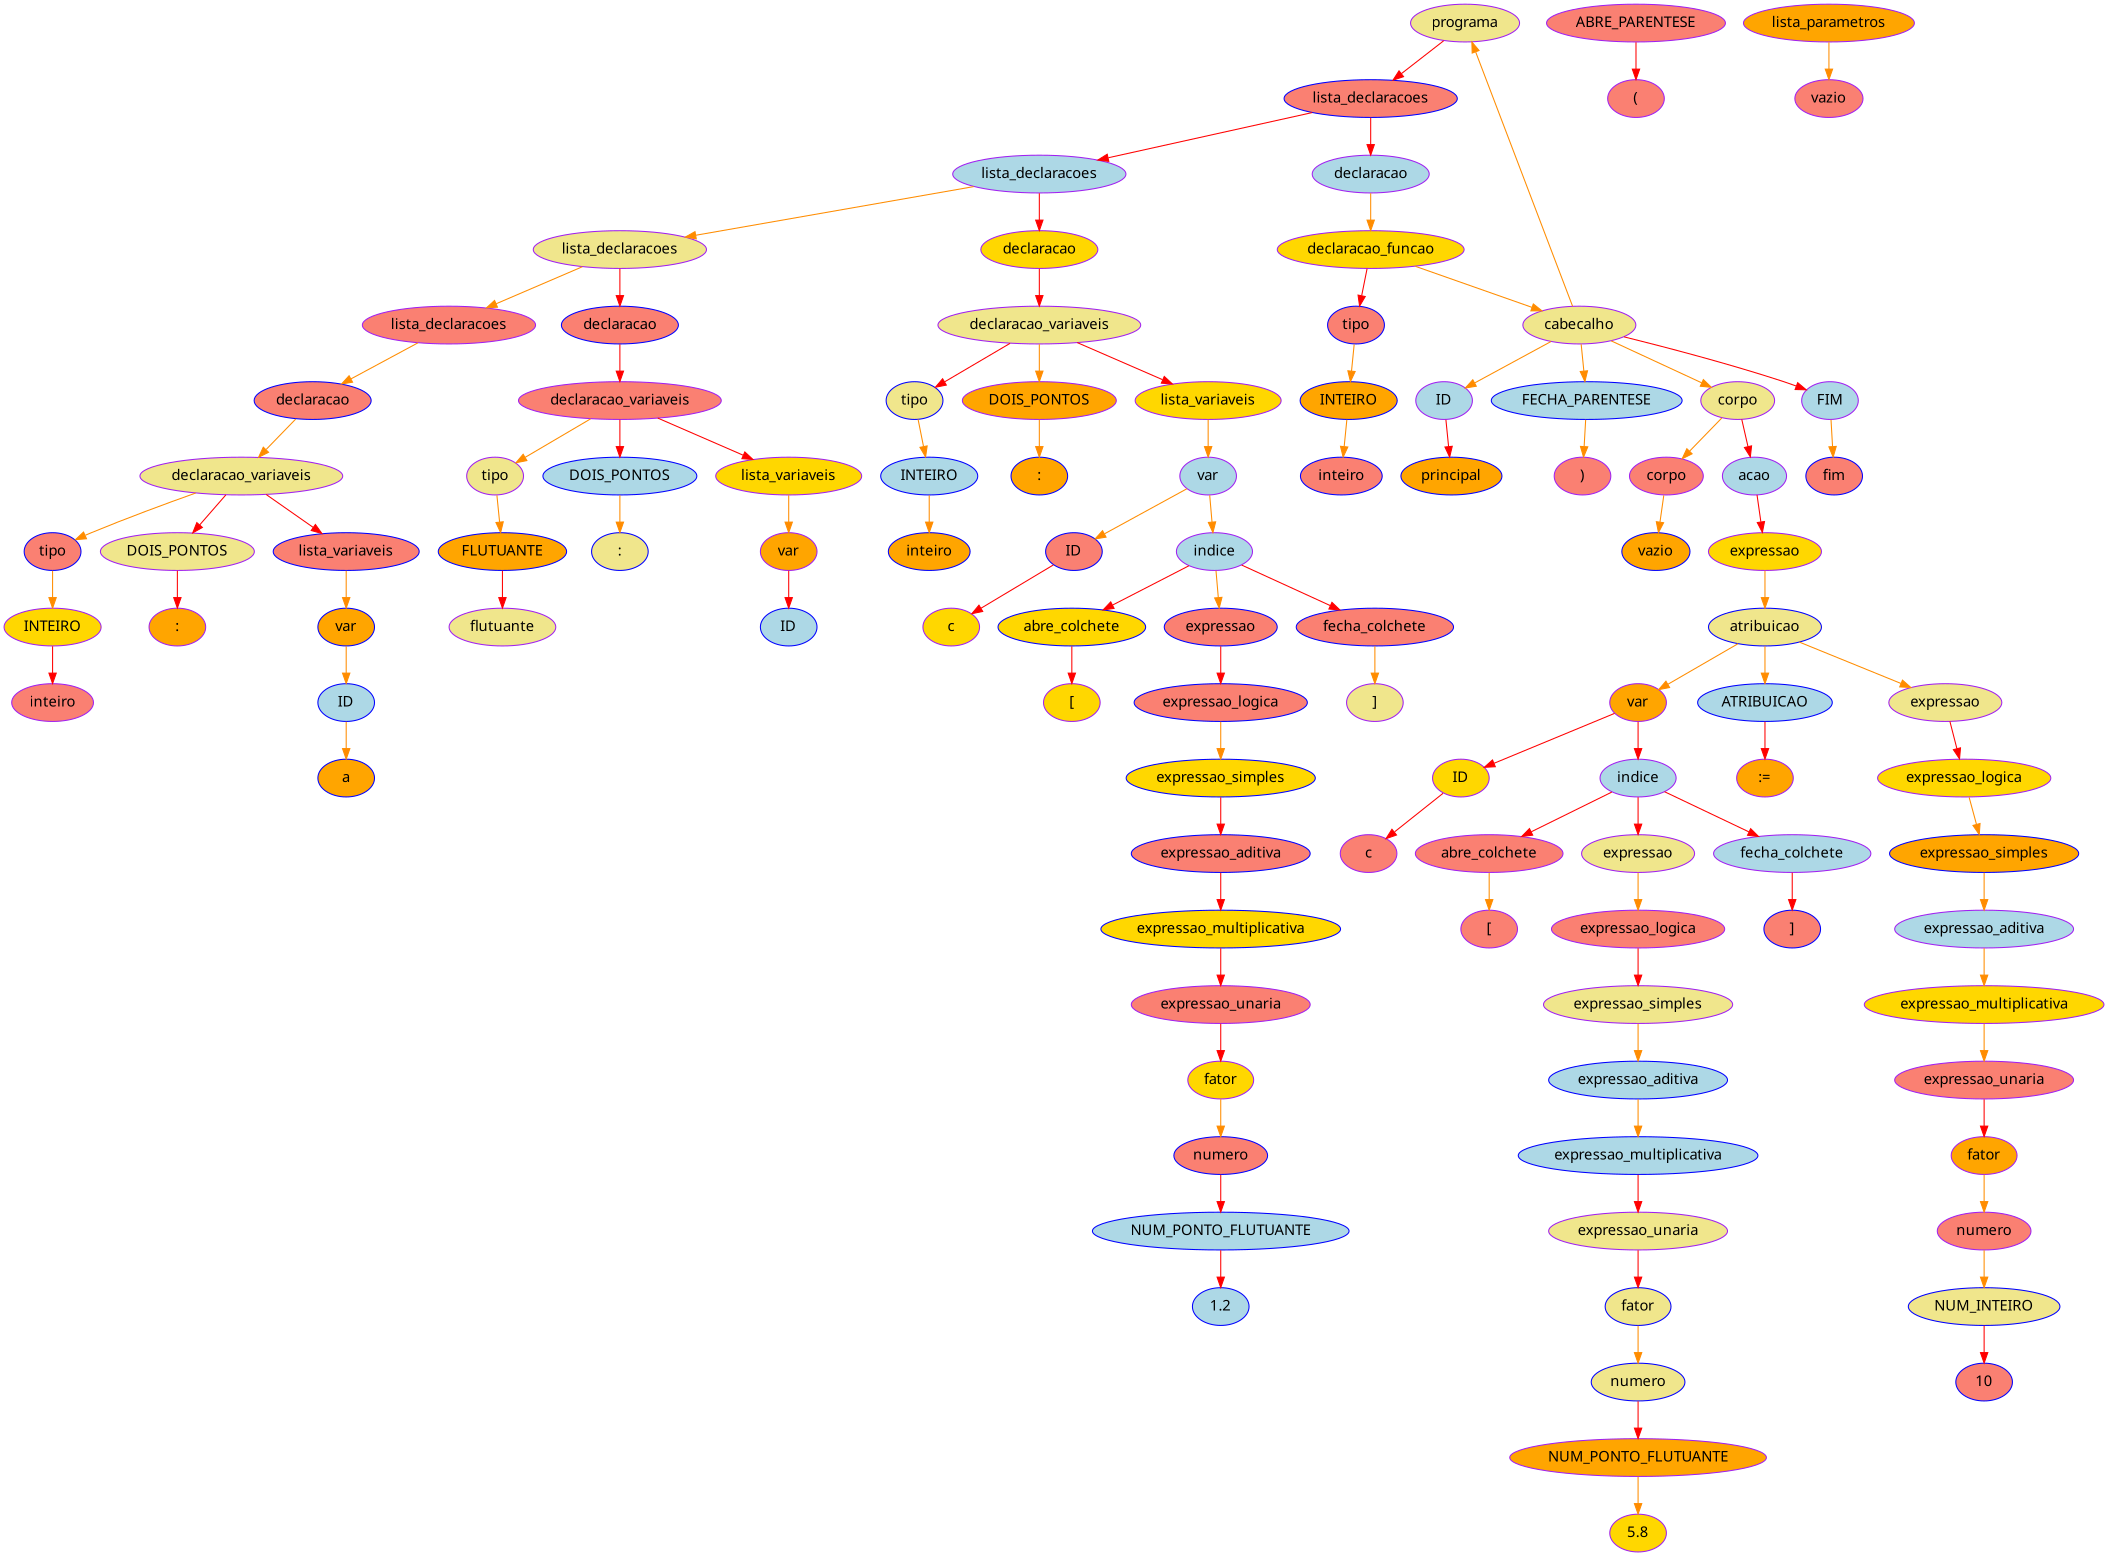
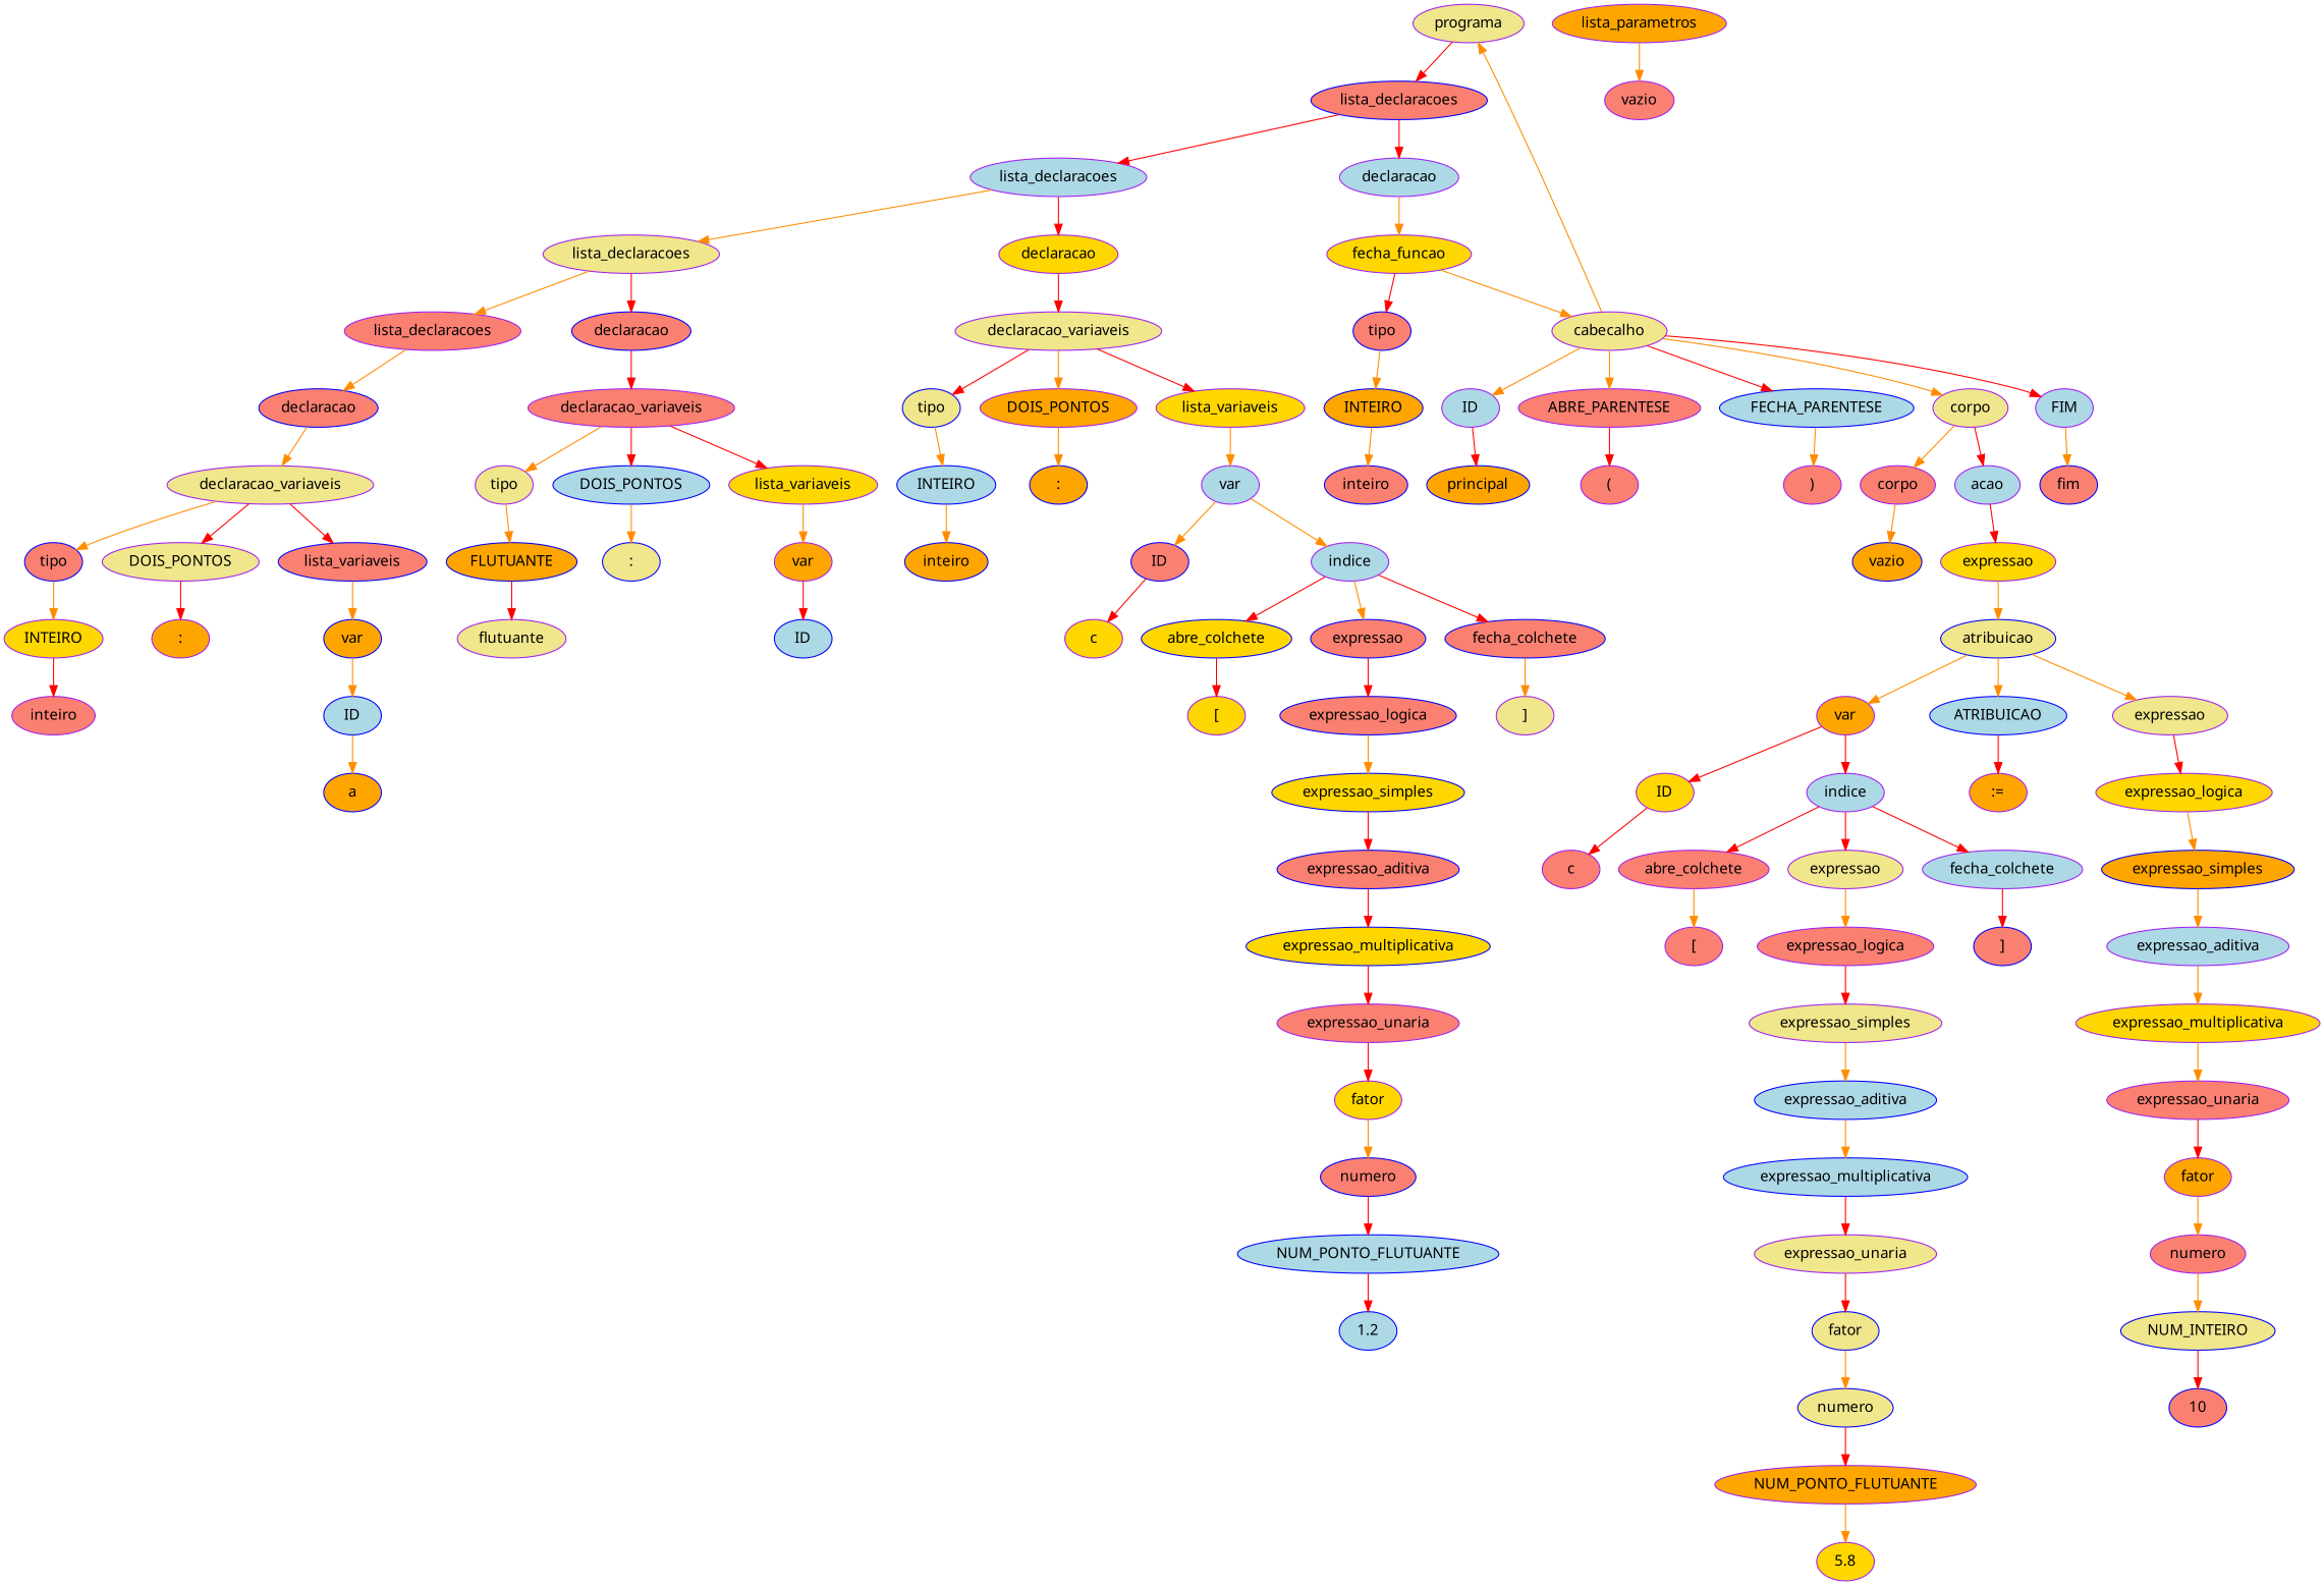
  digraph {
    fontname="Noto Sans"
    node [color=purple fillcolor=salmon fontname="Noto Sans" style=filled]
    edge [color=darkorange fontname="Noto Sans"]
    n1 [fillcolor=khaki label=programa]
    n2 [color=blue label=lista_declaracoes]
    n3 [fillcolor=lightblue label=lista_declaracoes]
    n4 [fillcolor=lightblue label=declaracao]
    n5 [fillcolor=khaki label=lista_declaracoes]
    n6 [fillcolor=gold label=declaracao]
-   n7 [fillcolor=gold label=declaracao_funcao]
+   n7 [fillcolor=gold label=fecha_funcao]
    n8 [label=lista_declaracoes]
    n9 [color=blue label=declaracao]
    n10 [fillcolor=khaki label=declaracao_variaveis]
    n11 [color=blue label=declaracao]
    n12 [label=declaracao_variaveis]
    n13 [fillcolor=khaki label=declaracao_variaveis]
    n14 [color=blue label=tipo]
    n15 [fillcolor=khaki label=DOIS_PONTOS]
    n16 [color=blue label=lista_variaveis]
    n17 [fillcolor=gold label=INTEIRO]
    n18 [fillcolor=orange label=":"]
    n19 [color=blue fillcolor=orange label=var]
    n20 [label=inteiro]
    n21 [color=blue fillcolor=lightblue label=ID]
    n22 [color=blue fillcolor=orange label=a]
    n23 [fillcolor=khaki label=tipo]
    n24 [color=blue fillcolor=lightblue label=DOIS_PONTOS]
    n25 [fillcolor=gold label=lista_variaveis]
    n26 [color=blue fillcolor=orange label=FLUTUANTE]
    n27 [color=blue fillcolor=khaki label=":"]
    n28 [fillcolor=orange label=var]
    n29 [fillcolor=khaki label=flutuante]
    n30 [color=blue fillcolor=lightblue label=ID]
    n31 [color=blue fillcolor=khaki label=tipo]
    n32 [fillcolor=orange label=DOIS_PONTOS]
    n33 [fillcolor=gold label=lista_variaveis]
    n34 [color=blue fillcolor=lightblue label=INTEIRO]
    n35 [color=blue fillcolor=orange label=":"]
    n36 [fillcolor=lightblue label=var]
    n37 [color=blue fillcolor=orange label=inteiro]
    n38 [color=blue label=ID]
    n39 [fillcolor=lightblue label=indice]
    n40 [fillcolor=gold label=c]
    n41 [color=blue fillcolor=gold label=abre_colchete]
    n42 [color=blue label=expressao]
    n43 [color=blue label=fecha_colchete]
    n44 [fillcolor=gold label="["]
    n45 [color=blue label=expressao_logica]
    n46 [fillcolor=khaki label="]"]
    n47 [color=blue fillcolor=gold label=expressao_simples]
    n48 [color=blue label=expressao_aditiva]
    n49 [color=blue fillcolor=gold label=expressao_multiplicativa]
    n50 [label=expressao_unaria]
    n51 [fillcolor=gold label=fator]
    n52 [color=blue label=numero]
    n53 [color=blue fillcolor=lightblue label=NUM_PONTO_FLUTUANTE]
    n54 [color=blue fillcolor=lightblue label=1.2]
    n55 [color=blue label=tipo]
    n56 [fillcolor=khaki label=cabecalho]
    n57 [color=blue fillcolor=orange label=INTEIRO]
    n58 [fillcolor=lightblue label=ID]
    n59 [label=ABRE_PARENTESE]
    n60 [color=blue fillcolor=lightblue label=FECHA_PARENTESE]
    n61 [fillcolor=khaki label=corpo]
    n62 [fillcolor=lightblue label=FIM]
    n63 [color=blue label=inteiro]
    n64 [color=blue fillcolor=orange label=principal]
    n65 [label="("]
    n66 [fillcolor=orange label=lista_parametros]
    n67 [label=vazio]
    n68 [label=")"]
    n69 [label=corpo]
    n70 [fillcolor=lightblue label=acao]
    n71 [color=blue label=fim]
    n72 [color=blue fillcolor=orange label=vazio]
    n73 [fillcolor=gold label=expressao]
    n74 [color=blue fillcolor=khaki label=atribuicao]
    n75 [fillcolor=orange label=var]
    n76 [color=blue fillcolor=lightblue label=ATRIBUICAO]
    n77 [fillcolor=khaki label=expressao]
    n78 [fillcolor=gold label=ID]
    n79 [fillcolor=lightblue label=indice]
    n80 [fillcolor=orange label=":="]
    n81 [fillcolor=gold label=expressao_logica]
    n82 [label=c]
    n83 [label=abre_colchete]
    n84 [fillcolor=khaki label=expressao]
    n85 [fillcolor=lightblue label=fecha_colchete]
    n86 [label="["]
    n87 [label=expressao_logica]
    n88 [color=blue label="]"]
    n89 [fillcolor=khaki label=expressao_simples]
    n90 [color=blue fillcolor=lightblue label=expressao_aditiva]
    n91 [color=blue fillcolor=lightblue label=expressao_multiplicativa]
    n92 [fillcolor=khaki label=expressao_unaria]
    n93 [color=blue fillcolor=khaki label=fator]
    n94 [color=blue fillcolor=khaki label=numero]
    n95 [fillcolor=orange label=NUM_PONTO_FLUTUANTE]
    n96 [fillcolor=gold label=5.8]
    n97 [color=blue fillcolor=orange label=expressao_simples]
    n98 [fillcolor=lightblue label=expressao_aditiva]
    n99 [fillcolor=gold label=expressao_multiplicativa]
    n100 [label=expressao_unaria]
    n101 [fillcolor=orange label=fator]
    n102 [label=numero]
    n103 [color=blue fillcolor=khaki label=NUM_INTEIRO]
    n104 [color=blue label=10]
    n1 -> n2 [color=red]
    n2 -> n3 [color=red]
    n2 -> n4 [color=red]
    n3 -> n5
    n3 -> n6 [color=red]
    n4 -> n7
    n5 -> n8
    n5 -> n9 [color=red]
    n6 -> n10 [color=red]
    n7 -> n55 [color=red]
    n7 -> n56
    n8 -> n11
    n9 -> n12 [color=red]
    n10 -> n31 [color=red]
    n10 -> n32
    n10 -> n33 [color=red]
    n11 -> n13
    n12 -> n23
    n12 -> n24 [color=red]
    n12 -> n25 [color=red]
    n13 -> n14
    n13 -> n15 [color=red]
    n13 -> n16 [color=red]
    n14 -> n17
    n15 -> n18 [color=red]
    n16 -> n19
    n17 -> n20 [color=red]
    n19 -> n21
    n21 -> n22
    n23 -> n26
    n24 -> n27
    n25 -> n28
    n26 -> n29 [color=red]
    n28 -> n30 [color=red]
    n31 -> n34
    n32 -> n35
    n33 -> n36
    n34 -> n37
    n36 -> n38
    n36 -> n39
    n38 -> n40 [color=red]
    n39 -> n41 [color=red]
    n39 -> n42
    n39 -> n43 [color=red]
    n41 -> n44 [color=red]
    n42 -> n45 [color=red]
    n43 -> n46
    n45 -> n47
    n47 -> n48 [color=red]
    n48 -> n49 [color=red]
    n49 -> n50 [color=red]
    n50 -> n51 [color=red]
    n51 -> n52
    n52 -> n53 [color=red]
    n53 -> n54 [color=red]
    n55 -> n57
    n56 -> n1
    n56 -> n58
-   n56 -> n60
+   n56 -> n59
+   n56 -> n60 [color=red]
    n56 -> n61
    n56 -> n62 [color=red]
    n57 -> n63
    n58 -> n64 [color=red]
    n59 -> n65 [color=red]
    n60 -> n68
    n61 -> n69
    n61 -> n70 [color=red]
    n62 -> n71
    n66 -> n67
    n69 -> n72
    n70 -> n73 [color=red]
    n73 -> n74
    n74 -> n75
    n74 -> n76
    n74 -> n77
    n75 -> n78 [color=red]
    n75 -> n79 [color=red]
    n76 -> n80 [color=red]
    n77 -> n81 [color=red]
    n78 -> n82 [color=red]
    n79 -> n83 [color=red]
    n79 -> n84 [color=red]
    n79 -> n85 [color=red]
    n81 -> n97
    n83 -> n86
    n84 -> n87
    n85 -> n88 [color=red]
    n87 -> n89 [color=red]
    n89 -> n90
    n90 -> n91
    n91 -> n92 [color=red]
    n92 -> n93 [color=red]
    n93 -> n94
    n94 -> n95 [color=red]
    n95 -> n96
    n97 -> n98
    n98 -> n99
    n99 -> n100
    n100 -> n101 [color=red]
    n101 -> n102
    n102 -> n103
    n103 -> n104 [color=red]
  }
